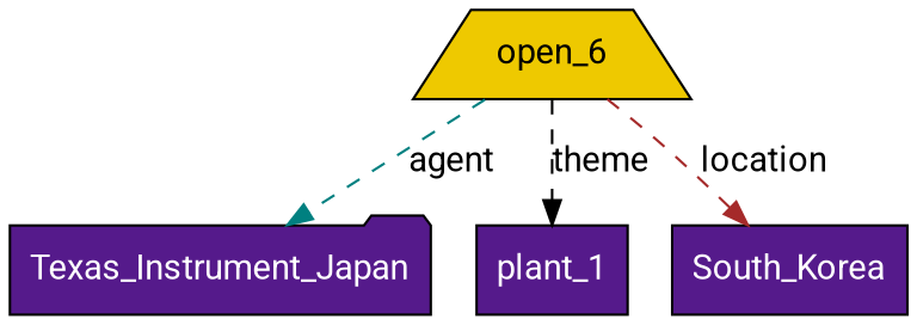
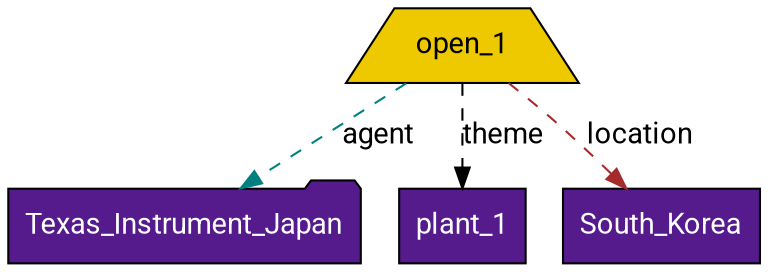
  digraph {
    fontname=Roboto
    node [fillcolor=purple4 fontcolor=white fontname=Roboto shape=box style=filled]
    edge [fontname=Roboto style=dashed]
-   open_1 [fillcolor=gold2 fontcolor=black shape=trapezium label=open_6]
+   open_1 [fillcolor=gold2 fontcolor=black shape=trapezium]
    Texas_Instrument_Japan [shape=folder]
    plant_1
    South_Korea
    open_1 -> Texas_Instrument_Japan [label=agent color=teal]
    open_1 -> plant_1 [label=theme color=black]
    open_1 -> South_Korea [label=location color=brown]
  }
